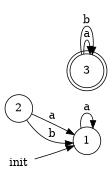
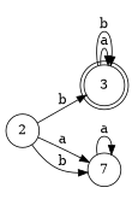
  digraph {
    rankdir=LR
    node [shape=circle]
-   n1 [label=1]
+   n1 [label=7]
    n2 [label=2]
    n3 [label=3 shape=doublecircle]
-   init [height=0 shape=none width=0]
    n1 -> n1 [label=a]
    n2 -> n1 [label=a]
    n2 -> n1 [label=b]
+   n2 -> n3 [label=b]
    n3 -> n3 [label=a]
    n3 -> n3 [label=b]
-   init -> n1
  }
